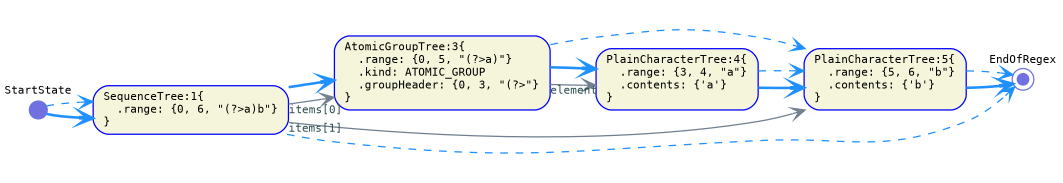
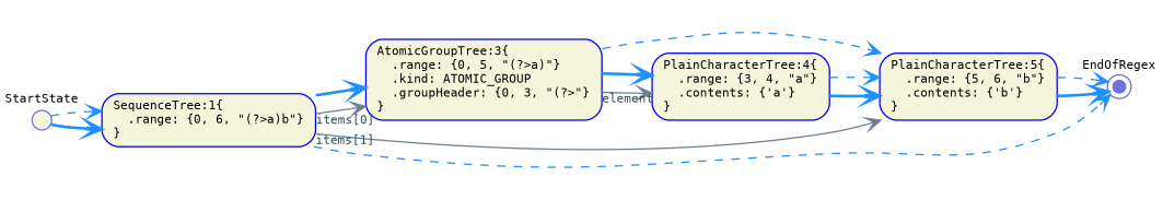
  digraph {
    fontname=Monospace
    fontsize=11
    rankdir=LR
    node [color=Blue fillcolor=Beige fixedsize=false fontname=Monospace fontsize=9 shape=box style="rounded,filled"]
    edge [arrowhead=vee arrowtail=none color=DodgerBlue dir=both fontcolor=MediumBlue fontname=Monospace fontsize=9 style=bold]
    n1 [label="SequenceTree:1\{\l  .range: \{0, 6, \"(?>a)b\"\}\l\}\l" width=0.75]
    n2 [label="AtomicGroupTree:3\{\l  .range: \{0, 5, \"(?>a)\"\}\l  .kind: ATOMIC_GROUP\l  .groupHeader: \{0, 3, \"(?>\"\}\l\}\l" width=0.75]
    n3 [label="PlainCharacterTree:5\{\l  .range: \{5, 6, \"b\"\}\l  .contents: \{'b'\}\l\}\l" width=0.75]
    n4 [color="#7070E0" fillcolor="#7070E0" fixedsize=true label="EndOfRegex\l\l\l\l" shape=doublecircle width=0.12]
    n5 [label="PlainCharacterTree:4\{\l  .range: \{3, 4, \"a\"\}\l  .contents: \{'a'\}\l\}\l" width=0.75]
-   n6 [color="#7070E0" fillcolor="#7070E0" fixedsize=true label="StartState\l\l\l\l" shape=circle width=0.20]
+   n6 [color="#7070E0" fixedsize=true label="StartState\l\l\l\l" shape=circle width=0.20]
    n1 -> n2 [color=SlateGray fontcolor=DarkSlateGray style=solid taillabel="items[0]"]
    n1 -> n2
    n1 -> n3 [color=SlateGray fontcolor=DarkSlateGray style=solid taillabel="items[1]"]
    n1 -> n4 [style=dashed]
    n2 -> n3 [style=dashed]
    n2 -> n5 [color=SlateGray fontcolor=DarkSlateGray style=solid taillabel=element]
    n2 -> n5
    n3 -> n4
    n3 -> n4 [style=dashed]
    n5 -> n3
    n5 -> n3 [style=dashed]
    n6 -> n1
    n6 -> n1 [style=dashed]
  }
